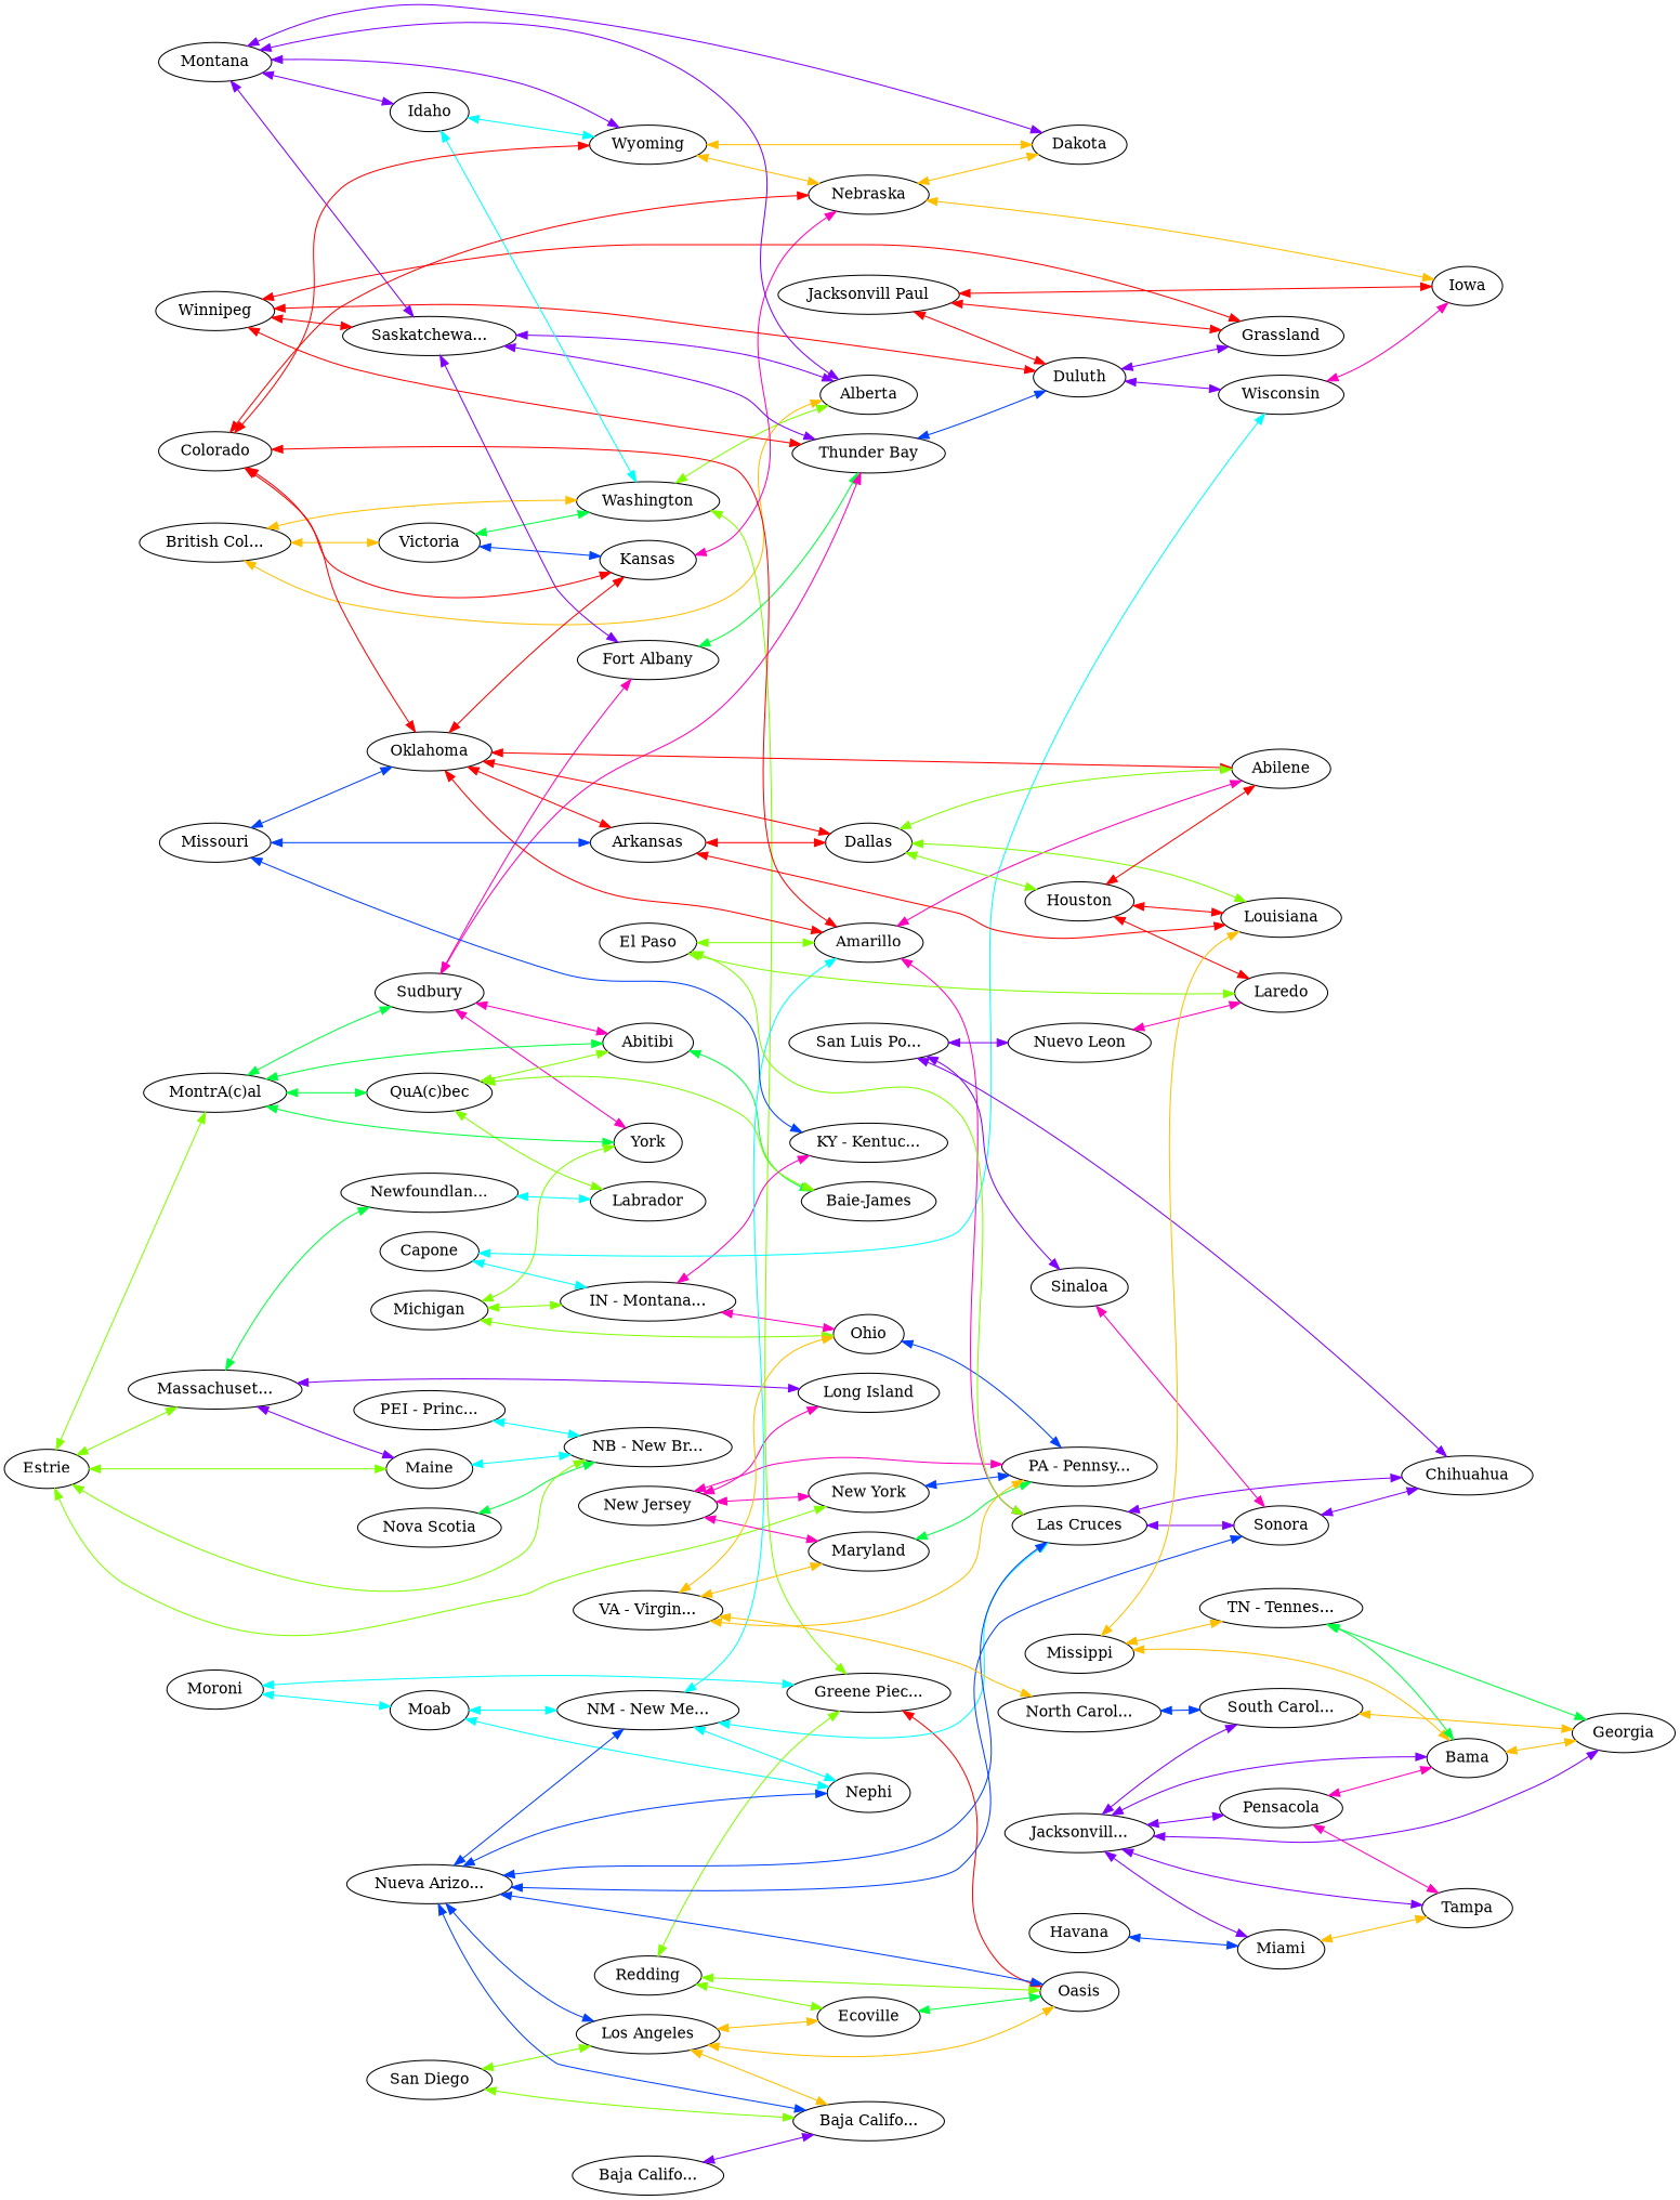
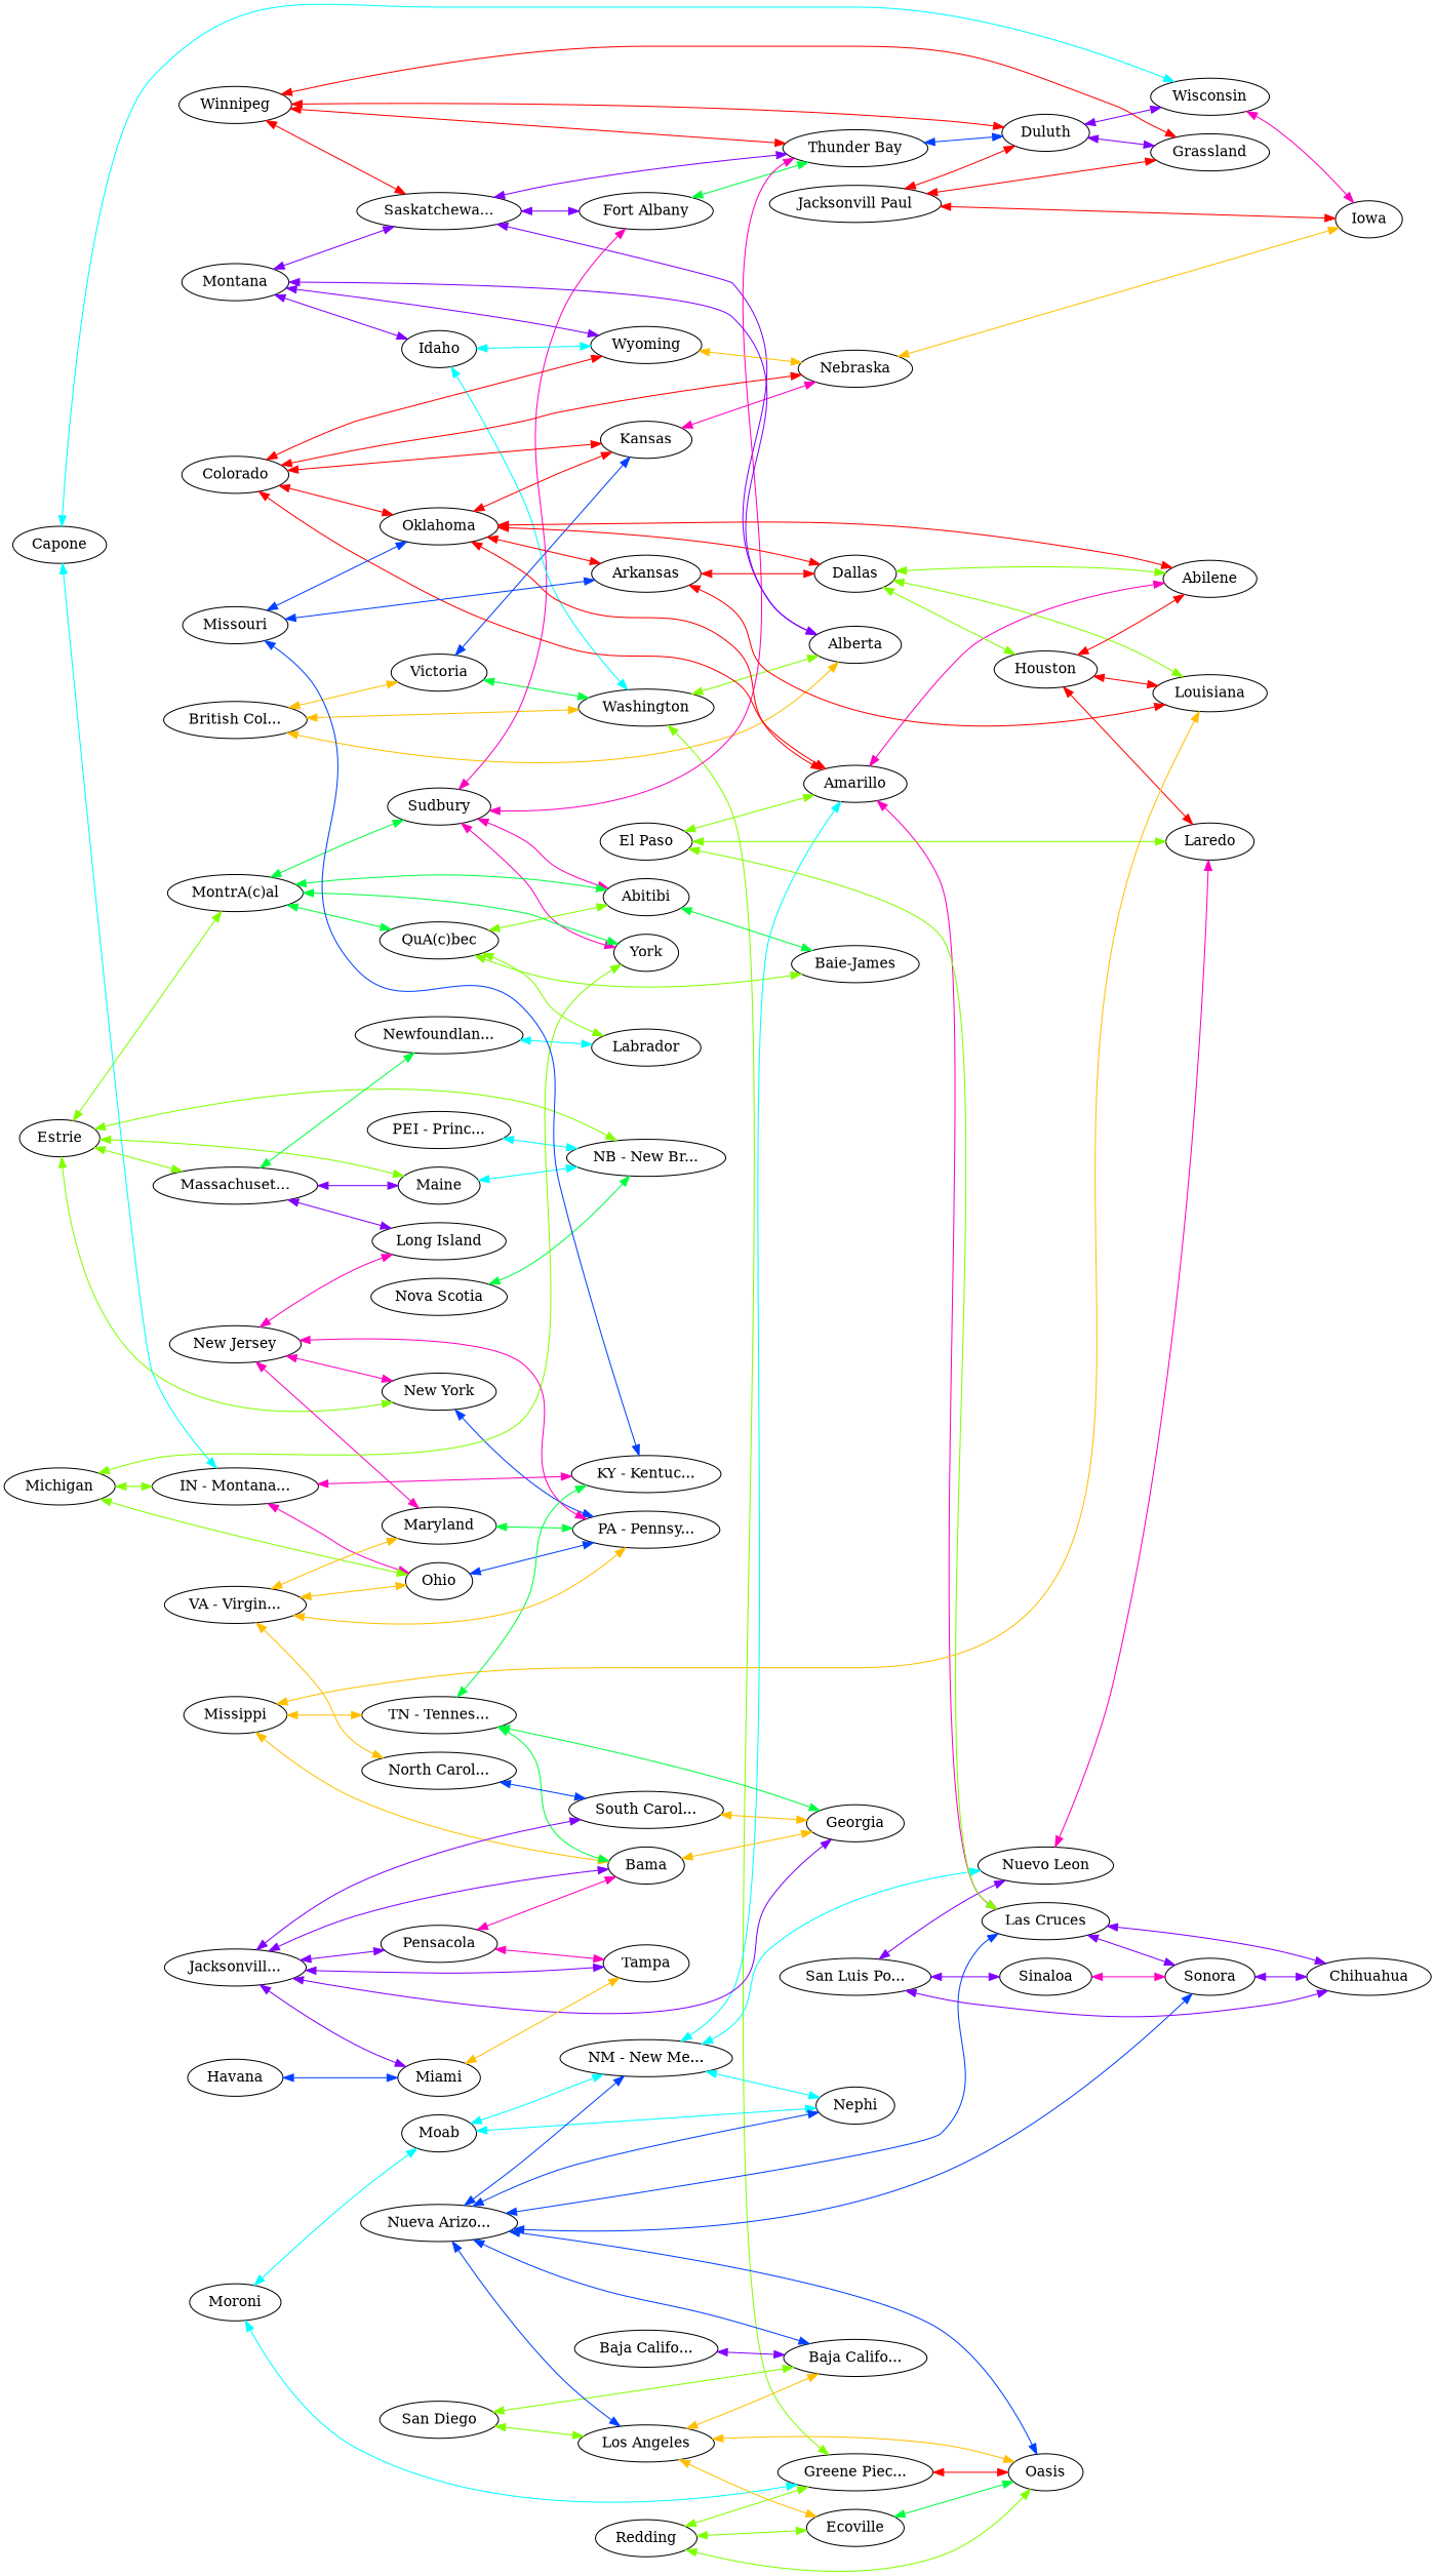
  graph {
    rankdir=LR
    edge [color="0.75,1,1" dir=both]
    n1 [label="British Col..."]
    n2 [label=Victoria]
    n3 [label=Washington]
    n4 [label=Alberta]
    n5 [label=Kansas]
    n6 [label="Greene Piec..."]
    n7 [label=Oasis]
    n8 [label="Saskatchewa..."]
    n9 [label="Thunder Bay"]
    n10 [label="Fort Albany"]
    n11 [label=Duluth]
    n12 [label=Wisconsin]
    n13 [label=Grassland]
    n14 [label=Sudbury]
    n15 [label=York]
    n16 [label=Abitibi]
    n17 [label="Baie-James"]
    n18 [label="QuA(c)bec"]
    n19 [label=Labrador]
    n20 [label="MontrA(c)al"]
    n21 [label="Newfoundlan..."]
    n22 [label="Nova Scotia"]
    n23 [label="NB - New Br..."]
    n24 [label="PEI - Princ..."]
    n25 [label=Estrie]
    n26 [label=Maine]
    n27 [label="Massachuset..."]
    n28 [label="New York"]
    n29 [label="Long Island"]
    n30 [label="PA - Pennsy..."]
    n31 [label=Ohio]
    n32 [label="New Jersey"]
    n33 [label=Maryland]
    n34 [label="IN - Montana..."]
    n35 [label="KY - Kentuc..."]
    n36 [label=Michigan]
    n37 [label=Capone]
    n38 [label=Iowa]
    n39 [label="Jacksonvill Paul"]
    n40 [label=Winnipeg]
    n41 [label=Idaho]
    n42 [label=Wyoming]
-   n43 [label=Dakota]
    n44 [label=Nebraska]
    n45 [label=Montana]
    n46 [label=Colorado]
    n47 [label=Amarillo]
    n48 [label=Oklahoma]
    n49 [label="Las Cruces"]
    n50 [label=Abilene]
    n51 [label=Dallas]
    n52 [label=Arkansas]
    n53 [label=Moroni]
    n54 [label=Moab]
    n55 [label=Nephi]
    n56 [label="NM - New Me..."]
    n57 [label=Redding]
    n58 [label=Ecoville]
    n59 [label="Los Angeles"]
    n60 [label="Baja Califo..."]
    n61 [label="San Diego"]
    n62 [label="Baja Califo..."]
    n63 [label="Nueva Arizo..."]
    n64 [label=Sonora]
    n65 [label=Chihuahua]
    n66 [label=Sinaloa]
    n67 [label="San Luis Po..."]
    n68 [label="Nuevo Leon"]
    n69 [label=Laredo]
    n70 [label="El Paso"]
    n71 [label=Houston]
    n72 [label=Louisiana]
    n73 [label=Missouri]
    n74 [label=Missippi]
    n75 [label="TN - Tennes..."]
    n76 [label=Bama]
    n77 [label=Georgia]
    n78 [label="South Carol..."]
    n79 [label="North Carol..."]
    n80 [label="VA - Virgin..."]
    n81 [label="Jacksonvill..."]
    n82 [label=Pensacola]
    n83 [label=Tampa]
    n84 [label=Miami]
    n85 [label=Havana]
    n1 -- n2 [color="0.125,1,1"]
    n1 -- n3 [color="0.125,1,1"]
    n1 -- n4 [color="0.125,1,1"]
    n2 -- n3 [color="0.375,1,1"]
    n2 -- n5 [color="0.625,1,1"]
    n3 -- n4 [color="0.25,1,1"]
    n3 -- n6 [color="0.25,1,1"]
    n5 -- n44 [color="0.875,1,1"]
    n6 -- n7 [color="1,1,1"]
    n8 -- n4
    n8 -- n9
    n8 -- n10
    n9 -- n11 [color="0.625,1,1"]
    n10 -- n9 [color="0.375,1,1"]
    n11 -- n12
    n11 -- n13
    n12 -- n38 [color="0.875,1,1"]
    n14 -- n9 [color="0.875,1,1"]
    n14 -- n10 [color="0.875,1,1"]
    n14 -- n15 [color="0.875,1,1"]
    n14 -- n16 [color="0.875,1,1"]
    n16 -- n17 [color="0.375,1,1"]
    n18 -- n16 [color="0.25,1,1"]
    n18 -- n17 [color="0.25,1,1"]
    n18 -- n19 [color="0.25,1,1"]
    n20 -- n14 [color="0.375,1,1"]
    n20 -- n15 [color="0.375,1,1"]
    n20 -- n16 [color="0.375,1,1"]
    n20 -- n18 [color="0.375,1,1"]
    n21 -- n19 [color="0.5,1,1"]
    n22 -- n23 [color="0.375,1,1"]
    n24 -- n23 [color="0.5,1,1"]
    n25 -- n20 [color="0.25,1,1"]
    n25 -- n23 [color="0.25,1,1"]
    n25 -- n26 [color="0.25,1,1"]
    n25 -- n27 [color="0.25,1,1"]
    n25 -- n28 [color="0.25,1,1"]
    n26 -- n23 [color="0.5,1,1"]
    n27 -- n21 [color="0.375,1,1"]
    n27 -- n26
    n27 -- n29
    n28 -- n30 [color="0.625,1,1"]
    n31 -- n30 [color="0.625,1,1"]
    n32 -- n28 [color="0.875,1,1"]
    n32 -- n29 [color="0.875,1,1"]
    n32 -- n30 [color="0.875,1,1"]
    n32 -- n33 [color="0.875,1,1"]
    n33 -- n30 [color="0.375,1,1"]
    n34 -- n31 [color="0.875,1,1"]
    n34 -- n35 [color="0.875,1,1"]
    n36 -- n15 [color="0.25,1,1"]
    n36 -- n31 [color="0.25,1,1"]
    n36 -- n34 [color="0.25,1,1"]
    n37 -- n12 [color="0.5,1,1"]
    n37 -- n34 [color="0.5,1,1"]
    n39 -- n11 [color="1,1,1"]
    n39 -- n13 [color="1,1,1"]
    n39 -- n38 [color="1,1,1"]
    n40 -- n8 [color="1,1,1"]
    n40 -- n9 [color="1,1,1"]
    n40 -- n11 [color="1,1,1"]
    n40 -- n13 [color="1,1,1"]
    n41 -- n3 [color="0.5,1,1"]
    n41 -- n42 [color="0.5,1,1"]
-   n42 -- n43 [color="0.125,1,1"]
    n42 -- n44 [color="0.125,1,1"]
    n44 -- n38 [color="0.125,1,1"]
-   n44 -- n43 [color="0.125,1,1"]
    n45 -- n4
    n45 -- n8
    n45 -- n41
    n45 -- n42
-   n45 -- n43
    n46 -- n5 [color="1,1,1"]
    n46 -- n42 [color="1,1,1"]
    n46 -- n44 [color="1,1,1"]
    n46 -- n47 [color="1,1,1"]
    n46 -- n48 [color="1,1,1"]
    n47 -- n49 [color="0.875,1,1"]
    n47 -- n50 [color="0.875,1,1"]
    n48 -- n5 [color="1,1,1"]
    n48 -- n47 [color="1,1,1"]
    n48 -- n50 [color="1,1,1"]
    n48 -- n51 [color="1,1,1"]
    n48 -- n52 [color="1,1,1"]
    n49 -- n64
    n49 -- n65
    n51 -- n50 [color="0.25,1,1"]
    n51 -- n71 [color="0.25,1,1"]
    n51 -- n72 [color="0.25,1,1"]
    n52 -- n51 [color="1,1,1"]
    n52 -- n72 [color="1,1,1"]
    n53 -- n6 [color="0.5,1,1"]
    n53 -- n54 [color="0.5,1,1"]
    n54 -- n55 [color="0.5,1,1"]
    n54 -- n56 [color="0.5,1,1"]
    n56 -- n47 [color="0.5,1,1"]
-   n56 -- n49 [color="0.5,1,1"]
+   n56 -- n68 [color="0.5,1,1"]
    n56 -- n55 [color="0.5,1,1"]
    n57 -- n6 [color="0.25,1,1"]
    n57 -- n7 [color="0.25,1,1"]
    n57 -- n58 [color="0.25,1,1"]
    n58 -- n7 [color="0.375,1,1"]
    n59 -- n7 [color="0.125,1,1"]
    n59 -- n58 [color="0.125,1,1"]
    n59 -- n60 [color="0.125,1,1"]
    n61 -- n59 [color="0.25,1,1"]
    n61 -- n60 [color="0.25,1,1"]
    n62 -- n60
    n63 -- n7 [color="0.625,1,1"]
    n63 -- n49 [color="0.625,1,1"]
    n63 -- n55 [color="0.625,1,1"]
    n63 -- n56 [color="0.625,1,1"]
    n63 -- n59 [color="0.625,1,1"]
    n63 -- n60 [color="0.625,1,1"]
    n63 -- n64 [color="0.625,1,1"]
    n64 -- n65
    n66 -- n64 [color="0.875,1,1"]
    n67 -- n65
    n67 -- n66
    n67 -- n68
    n68 -- n69 [color="0.875,1,1"]
    n70 -- n47 [color="0.25,1,1"]
    n70 -- n49 [color="0.25,1,1"]
    n70 -- n69 [color="0.25,1,1"]
    n71 -- n50 [color="1,1,1"]
    n71 -- n69 [color="1,1,1"]
    n71 -- n72 [color="1,1,1"]
    n73 -- n35 [color="0.625,1,1"]
    n73 -- n48 [color="0.625,1,1"]
    n73 -- n52 [color="0.625,1,1"]
    n74 -- n72 [color="0.125,1,1"]
    n74 -- n75 [color="0.125,1,1"]
    n74 -- n76 [color="0.125,1,1"]
+   n75 -- n35 [color="0.375,1,1"]
    n75 -- n76 [color="0.375,1,1"]
    n75 -- n77 [color="0.375,1,1"]
    n76 -- n77 [color="0.125,1,1"]
    n78 -- n77 [color="0.125,1,1"]
    n79 -- n78 [color="0.625,1,1"]
    n80 -- n30 [color="0.125,1,1"]
    n80 -- n31 [color="0.125,1,1"]
    n80 -- n33 [color="0.125,1,1"]
    n80 -- n79 [color="0.125,1,1"]
    n81 -- n76
    n81 -- n77
    n81 -- n78
    n81 -- n82
    n81 -- n83
    n81 -- n84
    n82 -- n76 [color="0.875,1,1"]
    n82 -- n83 [color="0.875,1,1"]
    n84 -- n83 [color="0.125,1,1"]
    n85 -- n84 [color="0.625,1,1"]
  }
